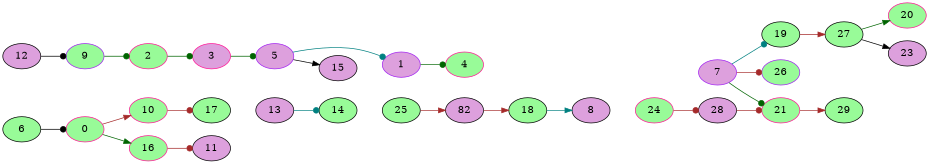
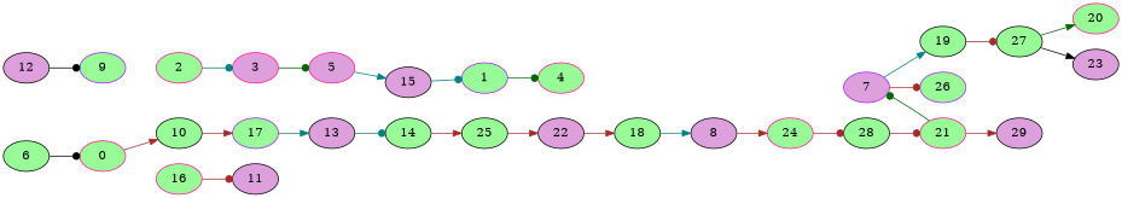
  digraph {
    rankdir=LR
    node [color=black fillcolor=palegreen style=filled]
    edge [arrowhead=dot color=brown]
    20 [color=deeppink]
    27
    23 [fillcolor=plum]
    19
    7 [color=purple fillcolor=plum]
    26 [color=purple]
    21 [color=deeppink]
-   29
-   28 [fillcolor=plum]
+   29 [fillcolor=plum]
+   28
    24 [color=deeppink]
    8 [fillcolor=plum]
    18
-   22 [fillcolor=plum label=82]
+   22 [fillcolor=plum]
    25
    14
    13 [fillcolor=plum]
-   17
-   10 [color=deeppink]
+   17 [color=purple]
+   10
    0 [color=deeppink]
    16 [color=deeppink]
    11 [fillcolor=plum]
    6
    4 [color=deeppink]
-   1 [color=purple fillcolor=plum]
+   1 [color=purple]
    15 [fillcolor=plum]
-   5 [color=purple fillcolor=plum]
+   5 [color=deeppink fillcolor=plum]
    3 [color=deeppink fillcolor=plum]
    2 [color=deeppink]
    9 [color=purple]
    12 [fillcolor=plum]
    27 -> 20 [arrowhead=normal color=darkgreen]
    27 -> 23 [arrowhead=normal color=black]
-   19 -> 27 [arrowhead=normal]
-   7 -> 19 [color=teal]
+   19 -> 27
+   7 -> 19 [arrowhead=normal color=teal]
    7 -> 26
-   7 -> 21 [color=darkgreen]
+   21 -> 7 [color=darkgreen]
    21 -> 29 [arrowhead=normal]
    28 -> 21
    24 -> 28
+   8 -> 24 [arrowhead=normal]
    18 -> 8 [arrowhead=normal color=teal]
    22 -> 18 [arrowhead=normal]
    25 -> 22 [arrowhead=normal]
+   14 -> 25 [arrowhead=normal]
    13 -> 14 [color=teal]
-   10 -> 17
+   17 -> 13 [arrowhead=normal color=teal]
+   10 -> 17 [arrowhead=normal]
    0 -> 10 [arrowhead=normal]
-   0 -> 16 [arrowhead=normal color=darkgreen]
    16 -> 11
    6 -> 0 [color=black]
    1 -> 4 [color=darkgreen]
-   5 -> 1 [color=teal]
-   5 -> 15 [arrowhead=normal color=black]
+   15 -> 1 [color=teal]
+   5 -> 15 [arrowhead=normal color=teal]
    3 -> 5 [color=darkgreen]
-   2 -> 3 [color=darkgreen]
-   9 -> 2 [color=darkgreen]
+   2 -> 3 [color=teal]
    12 -> 9 [color=black]
  }
